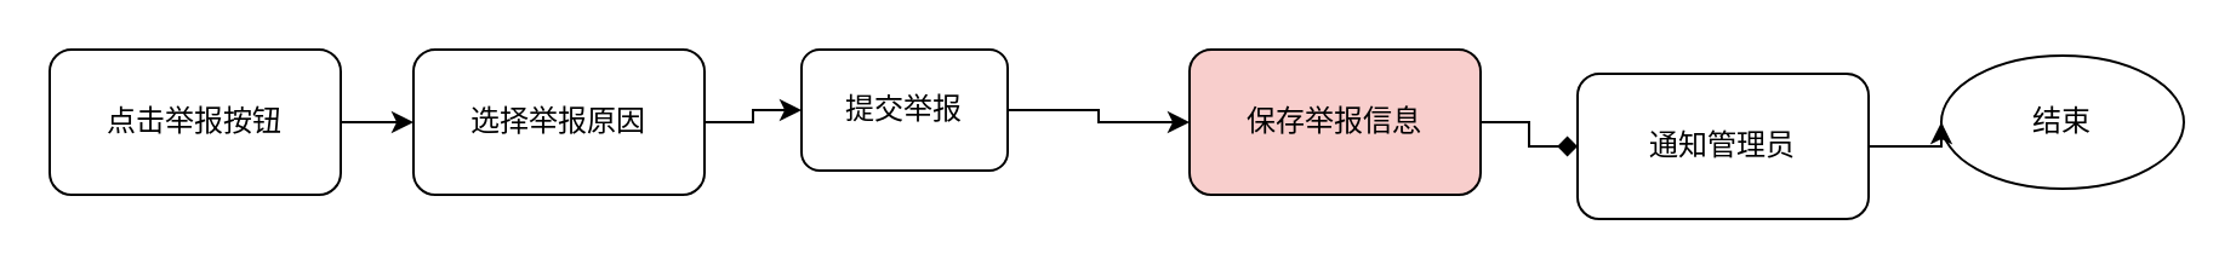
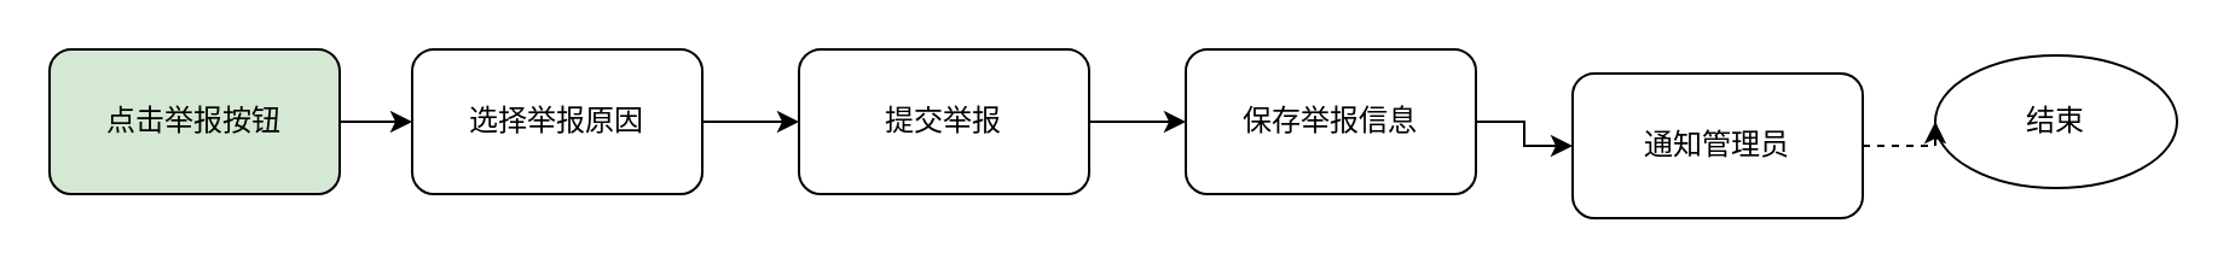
  <mxCell id="0" />
  <mxCell id="1" parent="0" />
  <mxCell id="2" style="edgeStyle=orthogonalEdgeStyle;rounded=0;orthogonalLoop=1;jettySize=auto;html=1;exitX=1;exitY=0.5;exitDx=0;exitDy=0;entryX=0;entryY=0.5;entryDx=0;entryDy=0;" edge="1" parent="1" source="3" target="5"><mxGeometry relative="1" as="geometry" /></mxCell>
- <mxCell id="3" value="点击举报按钮" style="rounded=1;whiteSpace=wrap;html=1;" vertex="1" parent="1"><mxGeometry x="20" y="20" width="120" height="60" as="geometry" /></mxCell>
+ <mxCell id="3" value="点击举报按钮" style="rounded=1;whiteSpace=wrap;html=1;fillColor=#d5e8d4;" vertex="1" parent="1"><mxGeometry x="20" y="20" width="120" height="60" as="geometry" /></mxCell>
  <mxCell id="4" style="edgeStyle=orthogonalEdgeStyle;rounded=0;orthogonalLoop=1;jettySize=auto;html=1;exitX=1;exitY=0.5;exitDx=0;exitDy=0;entryX=0;entryY=0.5;entryDx=0;entryDy=0;" edge="1" parent="1" source="5" target="7"><mxGeometry relative="1" as="geometry" /></mxCell>
  <mxCell id="5" value="选择举报原因" style="rounded=1;whiteSpace=wrap;html=1;" vertex="1" parent="1"><mxGeometry x="170" y="20" width="120" height="60" as="geometry" /></mxCell>
  <mxCell id="6" style="edgeStyle=orthogonalEdgeStyle;rounded=0;orthogonalLoop=1;jettySize=auto;html=1;exitX=1;exitY=0.5;exitDx=0;exitDy=0;entryX=0;entryY=0.5;entryDx=0;entryDy=0;" edge="1" parent="1" source="7" target="9"><mxGeometry relative="1" as="geometry" /></mxCell>
- <mxCell id="7" value="提交举报" style="rounded=1;whiteSpace=wrap;html=1;" vertex="1" parent="1"><mxGeometry x="330" y="20" width="85" height="50" as="geometry" /></mxCell>
- <mxCell id="8" style="edgeStyle=orthogonalEdgeStyle;rounded=0;orthogonalLoop=1;jettySize=auto;html=1;exitX=1;exitY=0.5;exitDx=0;exitDy=0;endArrow=diamond;" edge="1" parent="1" source="9" target="12"><mxGeometry relative="1" as="geometry" /></mxCell>
- <mxCell id="9" value="保存举报信息" style="rounded=1;whiteSpace=wrap;html=1;fillColor=#f8cecc;" vertex="1" parent="1"><mxGeometry x="490" y="20" width="120" height="60" as="geometry" /></mxCell>
+ <mxCell id="7" value="提交举报" style="rounded=1;whiteSpace=wrap;html=1;" vertex="1" parent="1"><mxGeometry x="330" y="20" width="120" height="60" as="geometry" /></mxCell>
+ <mxCell id="8" style="edgeStyle=orthogonalEdgeStyle;rounded=0;orthogonalLoop=1;jettySize=auto;html=1;exitX=1;exitY=0.5;exitDx=0;exitDy=0;" edge="1" parent="1" source="9" target="12"><mxGeometry relative="1" as="geometry" /></mxCell>
+ <mxCell id="9" value="保存举报信息" style="rounded=1;whiteSpace=wrap;html=1;" vertex="1" parent="1"><mxGeometry x="490" y="20" width="120" height="60" as="geometry" /></mxCell>
  <mxCell id="10" value="结束" style="ellipse;whiteSpace=wrap;html=1;" vertex="1" parent="1"><mxGeometry x="800" y="22.5" width="100" height="55" as="geometry" /></mxCell>
- <mxCell id="11" style="edgeStyle=orthogonalEdgeStyle;rounded=0;orthogonalLoop=1;jettySize=auto;html=1;exitX=1;exitY=0.5;exitDx=0;exitDy=0;entryX=0;entryY=0.5;entryDx=0;entryDy=0;" edge="1" parent="1" source="12" target="10"><mxGeometry relative="1" as="geometry" /></mxCell>
+ <mxCell id="11" style="edgeStyle=orthogonalEdgeStyle;rounded=0;orthogonalLoop=1;jettySize=auto;html=1;exitX=1;exitY=0.5;exitDx=0;exitDy=0;entryX=0;entryY=0.5;entryDx=0;entryDy=0;dashed=1;" edge="1" parent="1" source="12" target="10"><mxGeometry relative="1" as="geometry" /></mxCell>
  <mxCell id="12" value="通知管理员" style="rounded=1;whiteSpace=wrap;html=1;" vertex="1" parent="1"><mxGeometry x="650" y="30" width="120" height="60" as="geometry" /></mxCell>
